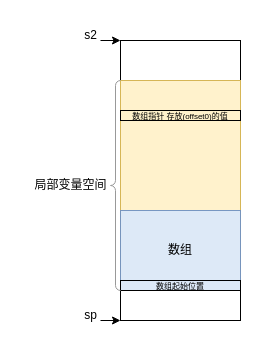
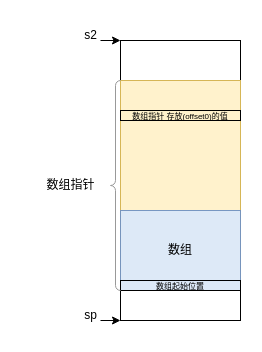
  <mxCell id="0" />
  <mxCell id="1" parent="0" />
  <mxCell id="2" value="" style="rounded=0;whiteSpace=wrap;html=1;" vertex="1" parent="1"><mxGeometry x="120" y="40" width="120" height="280" as="geometry" /></mxCell>
  <mxCell id="3" value="s2" style="text;html=1;align=center;verticalAlign=middle;resizable=0;points=[];autosize=1;strokeColor=none;fillColor=none;" vertex="1" parent="1"><mxGeometry x="70" y="20" width="40" height="30" as="geometry" /></mxCell>
  <mxCell id="4" value="" style="endArrow=classic;html=1;rounded=0;" edge="1" parent="1"><mxGeometry width="50" height="50" relative="1" as="geometry"><mxPoint x="100" y="40" as="sourcePoint" /><mxPoint x="120" y="40" as="targetPoint" /></mxGeometry></mxCell>
  <mxCell id="5" value="" style="endArrow=classic;html=1;rounded=0;" edge="1" parent="1"><mxGeometry width="50" height="50" relative="1" as="geometry"><mxPoint x="100" y="320" as="sourcePoint" /><mxPoint x="120" y="320" as="targetPoint" /></mxGeometry></mxCell>
  <mxCell id="6" value="sp" style="text;html=1;align=center;verticalAlign=middle;resizable=0;points=[];autosize=1;strokeColor=none;fillColor=none;" vertex="1" parent="1"><mxGeometry x="70" y="300" width="40" height="30" as="geometry" /></mxCell>
  <mxCell id="7" value="" style="rounded=0;whiteSpace=wrap;html=1;fillColor=#fff2cc;strokeColor=#d6b656;" vertex="1" parent="1"><mxGeometry x="120" y="80" width="120" height="210" as="geometry" /></mxCell>
- <mxCell id="8" value="局部变量空间" style="text;html=1;align=center;verticalAlign=middle;resizable=0;points=[];autosize=1;strokeColor=none;fillColor=none;" vertex="1" parent="1"><mxGeometry x="20" y="170" width="100" height="30" as="geometry" /></mxCell>
+ <mxCell id="8" value="数组指针" style="text;html=1;align=center;verticalAlign=middle;resizable=0;points=[];autosize=1;strokeColor=none;fillColor=none;" vertex="1" parent="1"><mxGeometry x="20" y="170" width="100" height="30" as="geometry" /></mxCell>
  <mxCell id="9" value="数组" style="rounded=0;whiteSpace=wrap;html=1;fillColor=#dae8fc;strokeColor=#6c8ebf;opacity=90;" vertex="1" parent="1"><mxGeometry x="120" y="210" width="120" height="80" as="geometry" /></mxCell>
  <mxCell id="10" value="&lt;font style=&quot;font-size: 8px;&quot;&gt;数组起始位置&lt;/font&gt;" style="rounded=0;whiteSpace=wrap;html=1;fillColor=none;" vertex="1" parent="1"><mxGeometry x="120" y="280" width="120" height="10" as="geometry" /></mxCell>
  <mxCell id="11" value="&lt;font style=&quot;font-size: 8px;&quot;&gt;数组指针 存放(offset0)的值&lt;/font&gt;" style="rounded=0;whiteSpace=wrap;html=1;fillColor=#fff2cc;" vertex="1" parent="1"><mxGeometry x="120" y="110" width="120" height="10" as="geometry" /></mxCell>
  <mxCell id="12" value="" style="labelPosition=right;align=left;strokeWidth=1;shape=mxgraph.mockup.markup.curlyBrace;html=1;shadow=0;dashed=0;strokeColor=#999999;direction=north;rotation=0;" vertex="1" parent="1"><mxGeometry x="110" y="80" width="10" height="210" as="geometry" /></mxCell>
